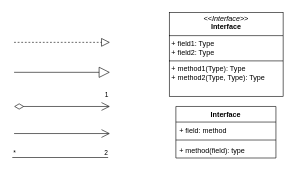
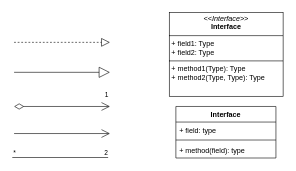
  <mxCell id="0" />
  <mxCell id="1" parent="0" />
  <mxCell id="2" value="Interface" style="swimlane;fontStyle=1;align=center;verticalAlign=top;childLayout=stackLayout;horizontal=1;startSize=26;horizontalStack=0;resizeParent=1;resizeParentMax=0;resizeLast=0;collapsible=1;marginBottom=0;" parent="1" vertex="1"><mxGeometry x="293" y="177" width="167" height="86" as="geometry" /></mxCell>
- <mxCell id="3" value="+ field: method" style="text;strokeColor=none;fillColor=none;align=left;verticalAlign=top;spacingLeft=4;spacingRight=4;overflow=hidden;rotatable=0;points=[[0,0.5],[1,0.5]];portConstraint=eastwest;" parent="2" vertex="1"><mxGeometry y="26" width="167" height="26" as="geometry" /></mxCell>
+ <mxCell id="3" value="+ field: type" style="text;strokeColor=none;fillColor=none;align=left;verticalAlign=top;spacingLeft=4;spacingRight=4;overflow=hidden;rotatable=0;points=[[0,0.5],[1,0.5]];portConstraint=eastwest;" parent="2" vertex="1"><mxGeometry y="26" width="167" height="26" as="geometry" /></mxCell>
  <mxCell id="4" value="" style="line;strokeWidth=1;fillColor=none;align=left;verticalAlign=middle;spacingTop=-1;spacingLeft=3;spacingRight=3;rotatable=0;labelPosition=right;points=[];portConstraint=eastwest;" parent="2" vertex="1"><mxGeometry y="52" width="167" height="8" as="geometry" /></mxCell>
  <mxCell id="5" value="+ method(field): type" style="text;strokeColor=none;fillColor=none;align=left;verticalAlign=top;spacingLeft=4;spacingRight=4;overflow=hidden;rotatable=0;points=[[0,0.5],[1,0.5]];portConstraint=eastwest;" parent="2" vertex="1"><mxGeometry y="60" width="167" height="26" as="geometry" /></mxCell>
  <mxCell id="6" value="" style="endArrow=block;endSize=16;endFill=0;html=1;" parent="1" edge="1"><mxGeometry width="160" relative="1" as="geometry"><mxPoint x="23" y="120" as="sourcePoint" /><mxPoint x="183" y="120" as="targetPoint" /></mxGeometry></mxCell>
  <mxCell id="7" value="" style="endArrow=open;endFill=1;endSize=12;html=1;" parent="1" edge="1"><mxGeometry width="160" relative="1" as="geometry"><mxPoint x="23" y="222.17" as="sourcePoint" /><mxPoint x="183" y="222.17" as="targetPoint" /><Array as="points"><mxPoint x="183" y="222.17" /></Array></mxGeometry></mxCell>
  <mxCell id="8" value="" style="endArrow=none;html=1;edgeStyle=orthogonalEdgeStyle;" parent="1" edge="1"><mxGeometry relative="1" as="geometry"><mxPoint x="20" y="262.17" as="sourcePoint" /><mxPoint x="180" y="262.17" as="targetPoint" /></mxGeometry></mxCell>
  <mxCell id="9" value="*" style="edgeLabel;resizable=0;html=1;align=left;verticalAlign=bottom;" parent="8" connectable="0" vertex="1"><mxGeometry x="-1" relative="1" as="geometry" /></mxCell>
  <mxCell id="10" value="2" style="edgeLabel;resizable=0;html=1;align=right;verticalAlign=bottom;" parent="8" connectable="0" vertex="1"><mxGeometry x="1" relative="1" as="geometry" /></mxCell>
  <mxCell id="11" value="1" style="endArrow=open;html=1;endSize=12;startArrow=diamondThin;startSize=14;startFill=0;edgeStyle=orthogonalEdgeStyle;align=left;verticalAlign=bottom;" parent="1" edge="1"><mxGeometry x="0.875" y="10" relative="1" as="geometry"><mxPoint x="23" y="177" as="sourcePoint" /><mxPoint x="183" y="177" as="targetPoint" /><mxPoint as="offset" /></mxGeometry></mxCell>
  <mxCell id="12" value="" style="endArrow=block;dashed=1;endFill=0;endSize=12;html=1;" parent="1" edge="1"><mxGeometry width="160" relative="1" as="geometry"><mxPoint x="23" y="70" as="sourcePoint" /><mxPoint x="183" y="70" as="targetPoint" /></mxGeometry></mxCell>
  <mxCell id="13" value="&lt;p style=&quot;margin:0px;margin-top:4px;text-align:center;&quot;&gt;&lt;i&gt;&amp;lt;&amp;lt;Interface&amp;gt;&amp;gt;&lt;/i&gt;&lt;br/&gt;&lt;b&gt;Interface&lt;/b&gt;&lt;/p&gt;&lt;hr size=&quot;1&quot; style=&quot;border-style:solid;&quot;/&gt;&lt;p style=&quot;margin:0px;margin-left:4px;&quot;&gt;+ field1: Type&lt;br/&gt;+ field2: Type&lt;/p&gt;&lt;hr size=&quot;1&quot; style=&quot;border-style:solid;&quot;/&gt;&lt;p style=&quot;margin:0px;margin-left:4px;&quot;&gt;+ method1(Type): Type&lt;br/&gt;+ method2(Type, Type): Type&lt;/p&gt;" style="verticalAlign=top;align=left;overflow=fill;html=1;whiteSpace=wrap;" parent="1" vertex="1"><mxGeometry x="282" y="20" width="190" height="140" as="geometry" /></mxCell>
